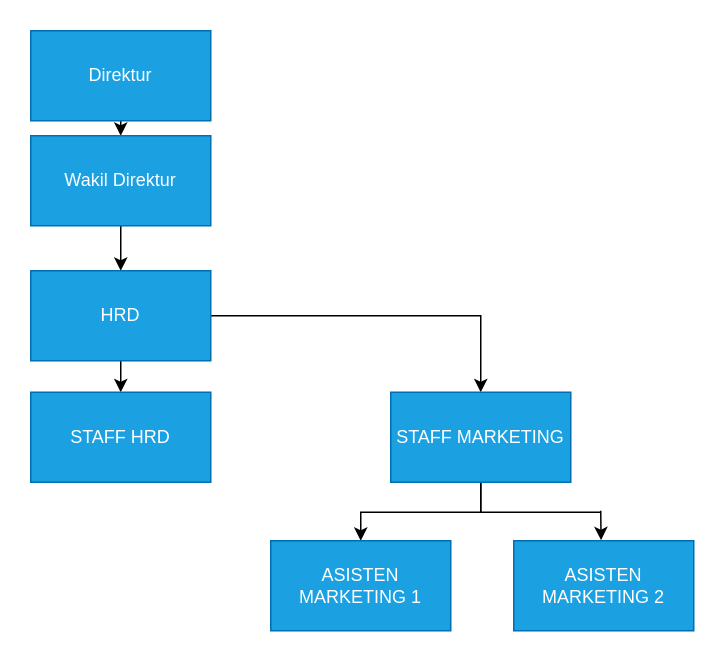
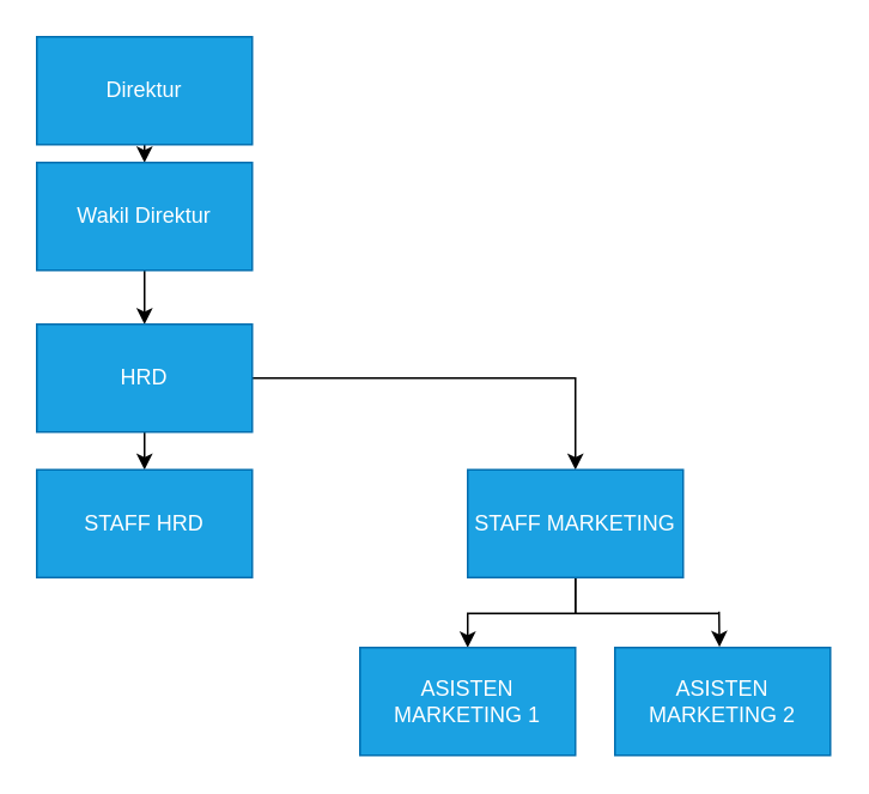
  <mxCell id="0" />
  <mxCell id="1" parent="0" />
  <mxCell id="2" style="edgeStyle=orthogonalEdgeStyle;rounded=0;orthogonalLoop=1;jettySize=auto;html=1;exitX=0.5;exitY=1;exitDx=0;exitDy=0;entryX=0.5;entryY=0;entryDx=0;entryDy=0;" edge="1" parent="1" source="3" target="5"><mxGeometry relative="1" as="geometry" /></mxCell>
  <mxCell id="3" value="Direktur" style="rounded=0;whiteSpace=wrap;html=1;fillColor=#1ba1e2;strokeColor=#006EAF;fontColor=#ffffff;" vertex="1" parent="1"><mxGeometry x="20" y="20" width="120" height="60" as="geometry" /></mxCell>
  <mxCell id="4" style="edgeStyle=orthogonalEdgeStyle;rounded=0;orthogonalLoop=1;jettySize=auto;html=1;exitX=0.5;exitY=1;exitDx=0;exitDy=0;" edge="1" parent="1" source="5" target="8"><mxGeometry relative="1" as="geometry" /></mxCell>
  <mxCell id="5" value="Wakil Direktur" style="rounded=0;whiteSpace=wrap;html=1;fillColor=#1ba1e2;strokeColor=#006EAF;fontColor=#ffffff;" vertex="1" parent="1"><mxGeometry x="20" y="90" width="120" height="60" as="geometry" /></mxCell>
  <mxCell id="6" style="edgeStyle=orthogonalEdgeStyle;rounded=0;orthogonalLoop=1;jettySize=auto;html=1;exitX=0.5;exitY=1;exitDx=0;exitDy=0;entryX=0.5;entryY=0;entryDx=0;entryDy=0;" edge="1" parent="1" source="8" target="9"><mxGeometry relative="1" as="geometry" /></mxCell>
  <mxCell id="7" style="edgeStyle=orthogonalEdgeStyle;rounded=0;orthogonalLoop=1;jettySize=auto;html=1;exitX=1;exitY=0.5;exitDx=0;exitDy=0;entryX=0.5;entryY=0;entryDx=0;entryDy=0;" edge="1" parent="1" source="8" target="12"><mxGeometry relative="1" as="geometry" /></mxCell>
  <mxCell id="8" value="HRD" style="rounded=0;whiteSpace=wrap;html=1;fillColor=#1ba1e2;strokeColor=#006EAF;fontColor=#ffffff;" vertex="1" parent="1"><mxGeometry x="20" y="180" width="120" height="60" as="geometry" /></mxCell>
  <mxCell id="9" value="STAFF HRD" style="rounded=0;whiteSpace=wrap;html=1;fillColor=#1ba1e2;strokeColor=#006EAF;fontColor=#ffffff;" vertex="1" parent="1"><mxGeometry x="20" y="261" width="120" height="60" as="geometry" /></mxCell>
  <mxCell id="10" style="edgeStyle=orthogonalEdgeStyle;rounded=0;orthogonalLoop=1;jettySize=auto;html=1;exitX=0.5;exitY=1;exitDx=0;exitDy=0;entryX=0.5;entryY=0;entryDx=0;entryDy=0;" edge="1" parent="1" source="12" target="13"><mxGeometry relative="1" as="geometry" /></mxCell>
  <mxCell id="11" style="edgeStyle=orthogonalEdgeStyle;rounded=0;orthogonalLoop=1;jettySize=auto;html=1;exitX=0.5;exitY=1;exitDx=0;exitDy=0;entryX=0.485;entryY=-0.006;entryDx=0;entryDy=0;entryPerimeter=0;" edge="1" parent="1" source="12" target="14"><mxGeometry relative="1" as="geometry" /></mxCell>
  <mxCell id="12" value="STAFF MARKETING" style="rounded=0;whiteSpace=wrap;html=1;fillColor=#1ba1e2;strokeColor=#006EAF;fontColor=#ffffff;" vertex="1" parent="1"><mxGeometry x="260" y="261" width="120" height="60" as="geometry" /></mxCell>
- <mxCell id="13" value="ASISTEN MARKETING 1" style="rounded=0;whiteSpace=wrap;html=1;fillColor=#1ba1e2;strokeColor=#006EAF;fontColor=#ffffff;" vertex="1" parent="1"><mxGeometry x="180" y="360" width="120" height="60" as="geometry" /></mxCell>
+ <mxCell id="13" value="ASISTEN MARKETING 1" style="rounded=0;whiteSpace=wrap;html=1;fillColor=#1ba1e2;strokeColor=#006EAF;fontColor=#ffffff;" vertex="1" parent="1"><mxGeometry x="200" y="360" width="120" height="60" as="geometry" /></mxCell>
  <mxCell id="14" value="ASISTEN MARKETING 2" style="rounded=0;whiteSpace=wrap;html=1;fillColor=#1ba1e2;strokeColor=#006EAF;fontColor=#ffffff;" vertex="1" parent="1"><mxGeometry x="342" y="360" width="120" height="60" as="geometry" /></mxCell>
